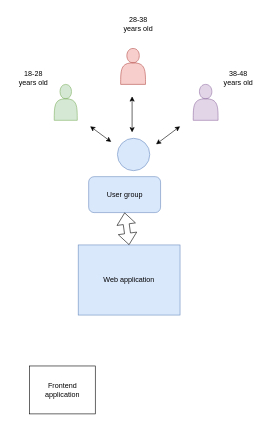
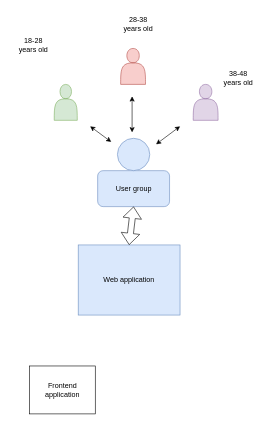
  <mxCell id="0" />
  <mxCell id="1" parent="0" />
- <mxCell id="2" value="User group" style="rounded=1;whiteSpace=wrap;html=1;fillColor=#dae8fc;strokeColor=#6c8ebf;" vertex="1" parent="1"><mxGeometry x="147.5" y="294" width="120" height="60" as="geometry" /></mxCell>
+ <mxCell id="2" value="User group" style="rounded=1;whiteSpace=wrap;html=1;fillColor=#dae8fc;strokeColor=#6c8ebf;" vertex="1" parent="1"><mxGeometry x="162.5" y="284" width="120" height="60" as="geometry" /></mxCell>
  <mxCell id="3" value="" style="ellipse;whiteSpace=wrap;html=1;aspect=fixed;fillColor=#dae8fc;strokeColor=#6c8ebf;" vertex="1" parent="1"><mxGeometry x="195.5" y="230" width="54" height="54" as="geometry" /></mxCell>
  <mxCell id="4" value="Web application" style="rounded=0;whiteSpace=wrap;html=1;labelBackgroundColor=none;fillColor=#dae8fc;strokeColor=#6c8ebf;" vertex="1" parent="1"><mxGeometry x="130" y="408" width="170" height="117" as="geometry" /></mxCell>
  <mxCell id="5" value="" style="shape=actor;whiteSpace=wrap;html=1;fillColor=#d5e8d4;strokeColor=#82b366;" vertex="1" parent="1"><mxGeometry x="90" y="140" width="38.5" height="60" as="geometry" /></mxCell>
  <mxCell id="6" value="" style="shape=actor;whiteSpace=wrap;html=1;fillColor=#f8cecc;strokeColor=#b85450;" vertex="1" parent="1"><mxGeometry x="200.88" y="80" width="41.5" height="60" as="geometry" /></mxCell>
  <mxCell id="7" value="" style="shape=actor;whiteSpace=wrap;html=1;fillColor=#e1d5e7;strokeColor=#9673a6;" vertex="1" parent="1"><mxGeometry x="322" y="140" width="41.5" height="60" as="geometry" /></mxCell>
  <mxCell id="8" value="" style="shape=flexArrow;endArrow=classic;startArrow=classic;html=1;rounded=0;entryX=0.5;entryY=1;entryDx=0;entryDy=0;exitX=0.5;exitY=0;exitDx=0;exitDy=0;" edge="1" parent="1" source="4" target="2"><mxGeometry width="100" height="100" relative="1" as="geometry"><mxPoint x="320" y="540" as="sourcePoint" /><mxPoint x="420" y="440" as="targetPoint" /></mxGeometry></mxCell>
  <mxCell id="9" value="" style="endArrow=classic;html=1;rounded=0;startArrow=classic;" edge="1" parent="1"><mxGeometry width="50" height="50" relative="1" as="geometry"><mxPoint x="260" y="240" as="sourcePoint" /><mxPoint x="300" y="210" as="targetPoint" /></mxGeometry></mxCell>
  <mxCell id="10" value="" style="endArrow=classic;html=1;rounded=0;startArrow=classic;" edge="1" parent="1"><mxGeometry width="50" height="50" relative="1" as="geometry"><mxPoint x="220" y="220" as="sourcePoint" /><mxPoint x="220" y="160" as="targetPoint" /></mxGeometry></mxCell>
  <mxCell id="11" value="" style="endArrow=classic;html=1;rounded=0;startArrow=classic;" edge="1" parent="1"><mxGeometry width="50" height="50" relative="1" as="geometry"><mxPoint x="185.13" y="236" as="sourcePoint" /><mxPoint x="150" y="210" as="targetPoint" /></mxGeometry></mxCell>
- <mxCell id="12" value="18-28&lt;div&gt;years old&lt;/div&gt;" style="text;html=1;align=center;verticalAlign=middle;resizable=0;points=[];autosize=1;strokeColor=none;fillColor=none;" vertex="1" parent="1"><mxGeometry x="20" y="110" width="70" height="40" as="geometry" /></mxCell>
+ <mxCell id="12" value="18-28&lt;div&gt;years old&lt;/div&gt;" style="text;html=1;align=center;verticalAlign=middle;resizable=0;points=[];autosize=1;strokeColor=none;fillColor=none;" vertex="1" parent="1"><mxGeometry x="20" y="55" width="70" height="40" as="geometry" /></mxCell>
  <mxCell id="13" value="28-38&lt;div&gt;years old&lt;/div&gt;" style="text;html=1;align=center;verticalAlign=middle;resizable=0;points=[];autosize=1;strokeColor=none;fillColor=none;" vertex="1" parent="1"><mxGeometry x="195.13" y="20" width="70" height="40" as="geometry" /></mxCell>
  <mxCell id="14" value="38-48&lt;div&gt;years old&lt;/div&gt;" style="text;html=1;align=center;verticalAlign=middle;resizable=0;points=[];autosize=1;strokeColor=none;fillColor=none;" vertex="1" parent="1"><mxGeometry x="361.5" y="110" width="70" height="40" as="geometry" /></mxCell>
  <mxCell id="15" value="Frontend application" style="whiteSpace=wrap;html=1;aspect=fixed;" vertex="1" parent="1"><mxGeometry x="48.5" y="610" width="110" height="80" as="geometry" /></mxCell>
